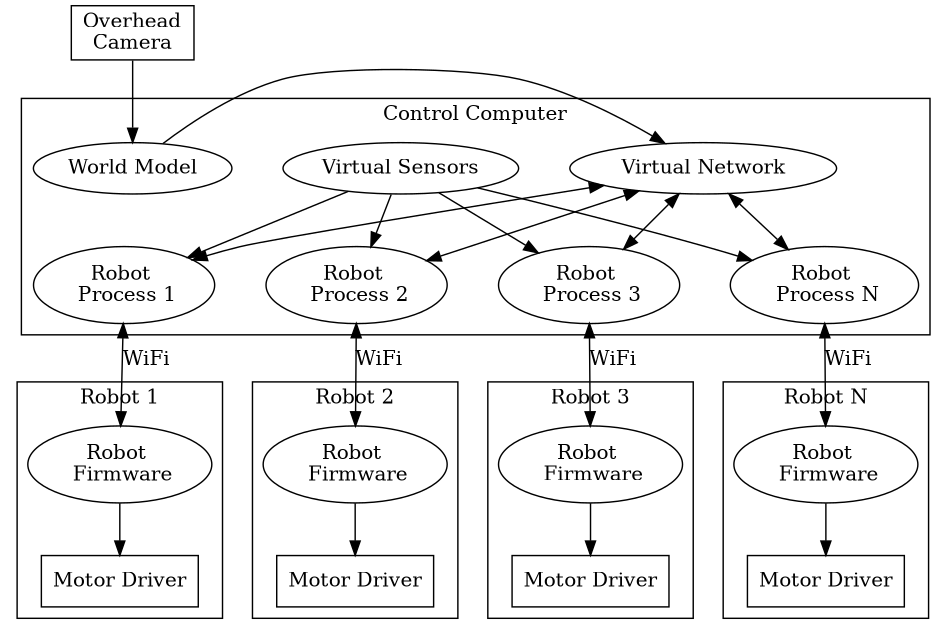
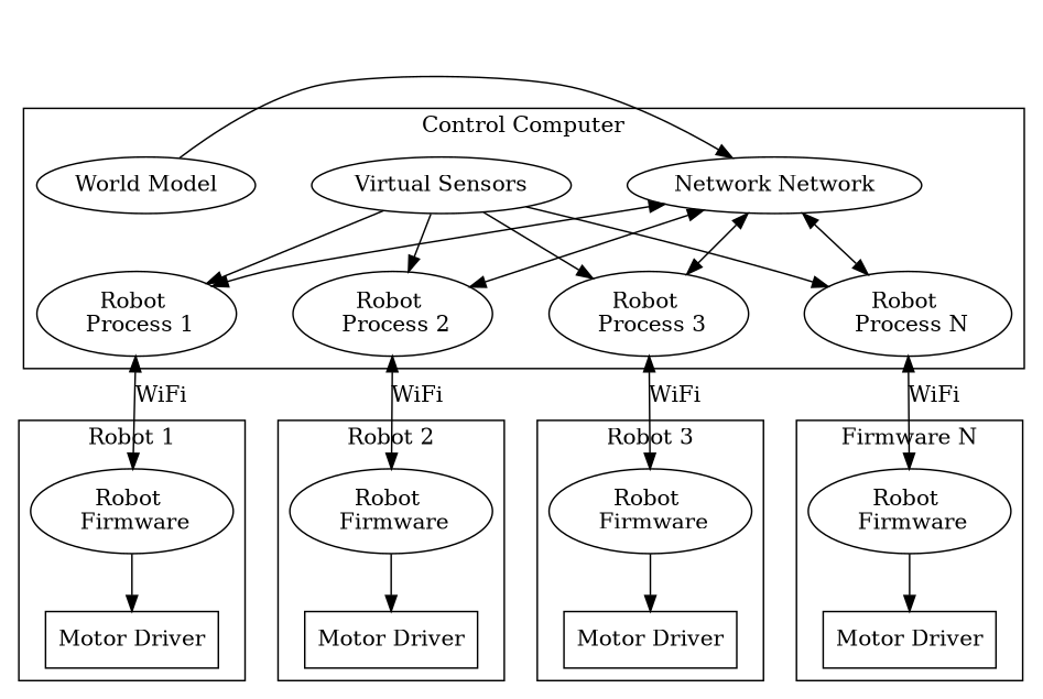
  digraph {
    nodesep=0.5
    n1 [label="Motor Driver" shape=box]
    n2 [label=<Robot <br/> Firmware>]
    n3 [label="Motor Driver" shape=box]
    n4 [label=<Robot <br/> Firmware>]
    n5 [label="Motor Driver" shape=box]
    n6 [label=<Robot <br/> Firmware>]
    n7 [label="Motor Driver" shape=box]
    n8 [label=<Robot <br/> Firmware>]
    n9 [label="Virtual Sensors"]
-   n10 [label="Virtual Network"]
+   n10 [label="Network Network"]
    n11 [label="World Model"]
    n12 [label=<Robot <br/> Process 1>]
    n13 [label=<Robot <br/> Process 2>]
    n14 [label=<Robot <br/> Process 3>]
    n15 [label=<Robot <br/> Process N>]
-   n16 [label=<Overhead<br/>Camera> shape=box]
    subgraph cluster_1 {
      label="Robot 1"
      shape=box
      n1
      n2
    }
    subgraph cluster_2 {
      label="Robot 2"
      shape=box
      n3
      n4
    }
    subgraph cluster_3 {
      label="Robot 3"
      shape=box
      n5
      n6
    }
    subgraph cluster_4 {
-     label="Robot N"
+     label="Firmware N"
      shape=box
      n7
      n8
    }
    subgraph cluster_5 {
      concentrate=true
      label="Control Computer"
      n12
      n13
      n14
      n15
      subgraph sub_6 {
        concentrate=true
        label="Control Computer"
        rank=source
        n9
        n10
        n11
      }
    }
    n2 -> n1
    n4 -> n3
    n6 -> n5
    n8 -> n7
    n9 -> n12
    n9 -> n13
    n9 -> n14
    n9 -> n15
    n10 -> n12 [dir=both]
    n10 -> n13 [dir=both]
    n10 -> n14 [dir=both]
    n10 -> n15 [dir=both]
    n11 -> n10
    n12 -> n2 [dir=both label=WiFi]
    n13 -> n4 [dir=both label=WiFi]
    n14 -> n6 [dir=both label=WiFi]
    n15 -> n8 [dir=both label=WiFi]
-   n16 -> n11
  }
